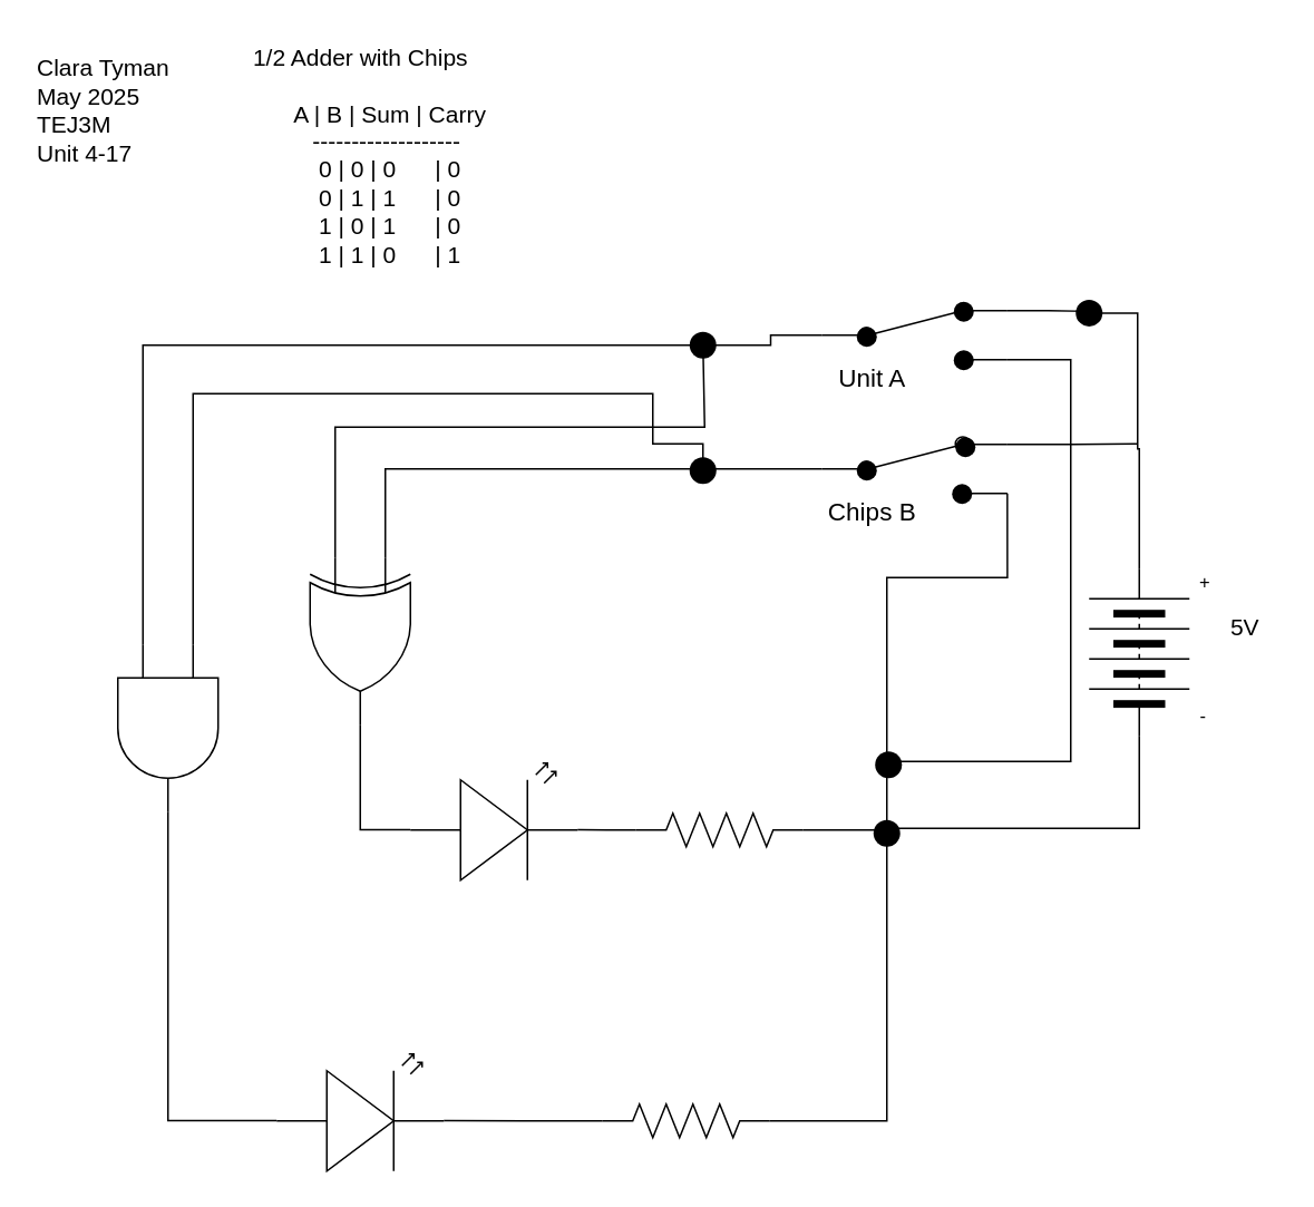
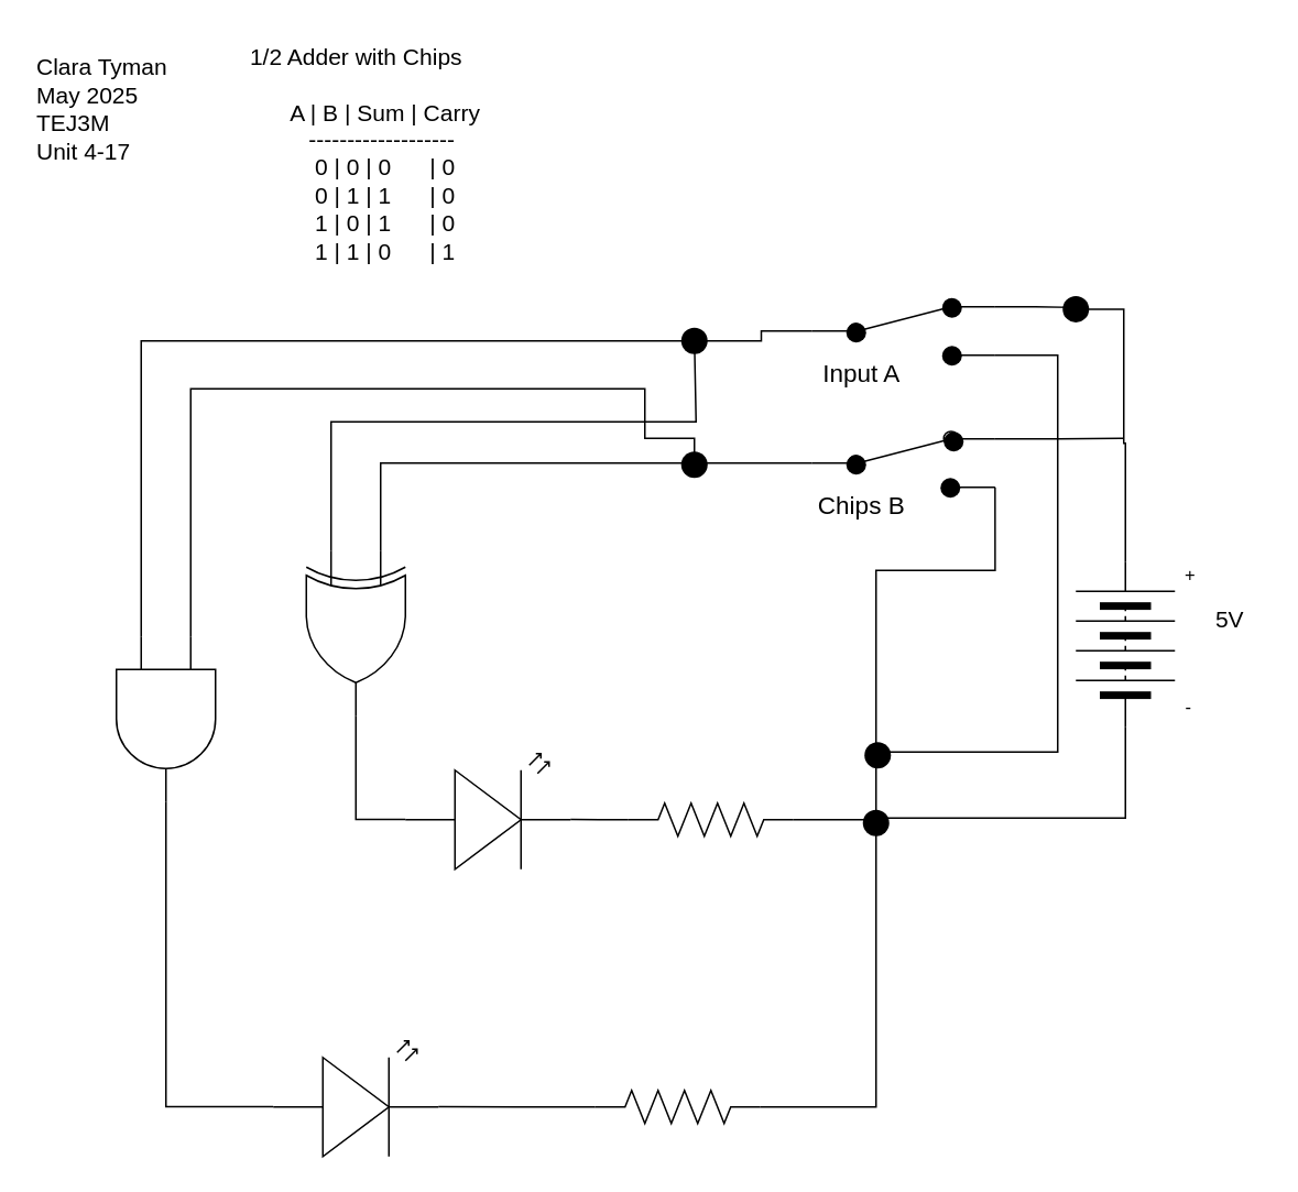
  <mxCell id="0" />
  <mxCell id="1" parent="0" />
  <mxCell id="2" style="edgeStyle=orthogonalEdgeStyle;shape=connector;curved=0;rounded=0;html=1;exitX=0;exitY=0.5;exitDx=0;exitDy=0;strokeColor=default;align=center;verticalAlign=middle;fontFamily=Helvetica;fontSize=11;fontColor=default;labelBackgroundColor=default;endArrow=none;endFill=0;" edge="1" parent="1" source="3"><mxGeometry relative="1" as="geometry"><mxPoint x="530" y="505" as="targetPoint" /><Array as="points"><mxPoint x="681" y="495" /><mxPoint x="530" y="495" /></Array></mxGeometry></mxCell>
  <mxCell id="3" value="" style="pointerEvents=1;verticalLabelPosition=bottom;shadow=0;dashed=0;align=center;html=1;verticalAlign=top;shape=mxgraph.electrical.miscellaneous.batteryStack;direction=north;" vertex="1" parent="1"><mxGeometry x="651" y="340" width="60" height="100" as="geometry" /></mxCell>
  <mxCell id="4" value="" style="verticalLabelPosition=bottom;shadow=0;dashed=0;align=center;html=1;verticalAlign=top;shape=mxgraph.electrical.opto_electronics.led_2;pointerEvents=1;rotation=0;" vertex="1" parent="1"><mxGeometry x="165" y="630" width="100" height="70" as="geometry" /></mxCell>
  <mxCell id="5" style="edgeStyle=orthogonalEdgeStyle;shape=connector;curved=0;rounded=0;html=1;exitX=1;exitY=0.12;exitDx=0;exitDy=0;strokeColor=default;align=center;verticalAlign=middle;fontFamily=Helvetica;fontSize=11;fontColor=default;labelBackgroundColor=default;endArrow=none;endFill=0;" edge="1" parent="1" source="7"><mxGeometry relative="1" as="geometry"><mxPoint x="651" y="185.75" as="targetPoint" /></mxGeometry></mxCell>
  <mxCell id="6" style="edgeStyle=orthogonalEdgeStyle;shape=connector;curved=0;rounded=0;html=1;exitX=1;exitY=0.88;exitDx=0;exitDy=0;strokeColor=default;align=center;verticalAlign=middle;fontFamily=Helvetica;fontSize=11;fontColor=default;labelBackgroundColor=default;endArrow=none;endFill=0;" edge="1" parent="1" source="7"><mxGeometry relative="1" as="geometry"><mxPoint x="530" y="455" as="targetPoint" /><Array as="points"><mxPoint x="640" y="215" /><mxPoint x="640" y="455" /></Array></mxGeometry></mxCell>
  <mxCell id="7" value="" style="html=1;shape=mxgraph.electrical.electro-mechanical.twoWaySwitch;aspect=fixed;elSwitchState=2;fontFamily=Helvetica;fontSize=11;fontColor=default;labelBackgroundColor=default;flipV=0;flipH=0;" vertex="1" parent="1"><mxGeometry x="491" y="180.75" width="111.06" height="38.5" as="geometry" /></mxCell>
- <mxCell id="8" value="&lt;font style=&quot;font-size: 15px;&quot;&gt;Unit A&lt;/font&gt;" style="text;html=1;align=center;verticalAlign=middle;resizable=0;points=[];autosize=1;strokeColor=none;fillColor=none;fontFamily=Helvetica;fontSize=11;fontColor=default;labelBackgroundColor=default;" vertex="1" parent="1"><mxGeometry x="486" y="210" width="70" height="30" as="geometry" /></mxCell>
+ <mxCell id="8" value="&lt;font style=&quot;font-size: 15px;&quot;&gt;Input A&lt;/font&gt;" style="text;html=1;align=center;verticalAlign=middle;resizable=0;points=[];autosize=1;strokeColor=none;fillColor=none;fontFamily=Helvetica;fontSize=11;fontColor=default;labelBackgroundColor=default;" vertex="1" parent="1"><mxGeometry x="486" y="210" width="70" height="30" as="geometry" /></mxCell>
  <mxCell id="9" value="&lt;font style=&quot;font-size: 14px;&quot;&gt;5V&lt;/font&gt;" style="text;html=1;align=center;verticalAlign=middle;resizable=0;points=[];autosize=1;strokeColor=none;fillColor=none;fontFamily=Helvetica;fontSize=11;fontColor=default;labelBackgroundColor=default;" vertex="1" parent="1"><mxGeometry x="724" y="360" width="40" height="30" as="geometry" /></mxCell>
  <mxCell id="10" value="Clara Tyman&#10;May 2025&#10;TEJ3M&#10;Unit 4-17" style="text;align=left;verticalAlign=middle;resizable=0;points=[];autosize=1;strokeColor=none;fillColor=none;fontFamily=Helvetica;fontSize=14;fontColor=default;labelBackgroundColor=default;flipH=1;flipV=1;rotation=0;" vertex="1" parent="1"><mxGeometry x="20" y="25" width="100" height="80" as="geometry" /></mxCell>
  <mxCell id="11" value="" style="pointerEvents=1;verticalLabelPosition=bottom;shadow=0;dashed=0;align=center;html=1;verticalAlign=top;shape=mxgraph.electrical.resistors.resistor_2;" vertex="1" parent="1"><mxGeometry x="360" y="660" width="100" height="20" as="geometry" /></mxCell>
  <mxCell id="12" value="" style="shape=waypoint;sketch=0;size=6;pointerEvents=1;points=[];fillColor=none;resizable=0;rotatable=0;perimeter=centerPerimeter;snapToPoint=1;fontFamily=Helvetica;fontSize=12;fontColor=default;labelBackgroundColor=default;strokeWidth=6;" vertex="1" parent="1"><mxGeometry x="641" y="176.75" width="20" height="20" as="geometry" /></mxCell>
  <mxCell id="13" value="&lt;div&gt;1/2 Adder with Chips&lt;/div&gt;&lt;div&gt;&lt;br&gt;&lt;/div&gt;&lt;div&gt;&amp;nbsp; &amp;nbsp; &amp;nbsp; &amp;nbsp; &amp;nbsp;A | B | Sum | Carry&lt;/div&gt;&lt;div&gt;&amp;nbsp; &amp;nbsp; &amp;nbsp; &amp;nbsp; -------------------&lt;/div&gt;&lt;div&gt;&amp;nbsp; &amp;nbsp; &amp;nbsp; &amp;nbsp; &amp;nbsp;0 | 0 | 0&amp;nbsp; &amp;nbsp; &amp;nbsp; | 0&lt;/div&gt;&lt;div&gt;&amp;nbsp; &amp;nbsp; &amp;nbsp; &amp;nbsp; &amp;nbsp;0 | 1 | 1&amp;nbsp; &amp;nbsp; &amp;nbsp; | 0&lt;/div&gt;&lt;div&gt;&amp;nbsp; &amp;nbsp; &amp;nbsp; &amp;nbsp; &amp;nbsp;1 | 0 | 1&amp;nbsp; &amp;nbsp; &amp;nbsp; | 0&lt;/div&gt;&lt;div&gt;&amp;nbsp; &amp;nbsp; &amp;nbsp; &amp;nbsp; &amp;nbsp;1 | 1 | 0&amp;nbsp; &amp;nbsp; &amp;nbsp; | 1&lt;/div&gt;&lt;div&gt;&lt;br&gt;&lt;/div&gt;" style="text;html=1;align=center;verticalAlign=middle;resizable=0;points=[];autosize=1;strokeColor=none;fillColor=none;strokeWidth=7;fontSize=14;" vertex="1" parent="1"><mxGeometry x="130" y="20.75" width="170" height="160" as="geometry" /></mxCell>
  <mxCell id="14" style="edgeStyle=orthogonalEdgeStyle;shape=connector;curved=0;rounded=0;html=1;exitX=1;exitY=0.5;exitDx=0;exitDy=0;entryX=0.492;entryY=1.062;entryDx=0;entryDy=0;entryPerimeter=0;strokeColor=default;align=center;verticalAlign=middle;fontFamily=Helvetica;fontSize=11;fontColor=default;labelBackgroundColor=default;endArrow=none;endFill=0;" edge="1" parent="1" source="3" target="12"><mxGeometry relative="1" as="geometry"><Array as="points"><mxPoint x="681" y="268" /><mxPoint x="680" y="268" /><mxPoint x="680" y="187" /></Array></mxGeometry></mxCell>
  <mxCell id="15" style="edgeStyle=orthogonalEdgeStyle;shape=connector;curved=0;rounded=0;html=1;exitX=1;exitY=0.12;exitDx=0;exitDy=0;strokeColor=default;align=center;verticalAlign=middle;fontFamily=Helvetica;fontSize=11;fontColor=default;labelBackgroundColor=default;endArrow=none;endFill=0;" edge="1" parent="1" source="16"><mxGeometry relative="1" as="geometry"><mxPoint x="680" y="265" as="targetPoint" /></mxGeometry></mxCell>
  <mxCell id="16" value="" style="html=1;shape=mxgraph.electrical.electro-mechanical.twoWaySwitch;aspect=fixed;elSwitchState=2;fontFamily=Helvetica;fontSize=11;fontColor=default;labelBackgroundColor=default;flipV=0;" vertex="1" parent="1"><mxGeometry x="491" y="260.75" width="111.06" height="38.5" as="geometry" /></mxCell>
  <mxCell id="17" value="&lt;font style=&quot;font-size: 15px;&quot;&gt;Chips B&lt;/font&gt;" style="text;html=1;align=center;verticalAlign=middle;resizable=0;points=[];autosize=1;strokeColor=none;fillColor=none;fontFamily=Helvetica;fontSize=11;fontColor=default;labelBackgroundColor=default;" vertex="1" parent="1"><mxGeometry x="486" y="290" width="70" height="30" as="geometry" /></mxCell>
  <mxCell id="18" value="+" style="text;html=1;align=center;verticalAlign=middle;resizable=0;points=[];autosize=1;strokeColor=none;fillColor=none;fontFamily=Helvetica;fontSize=11;fontColor=default;labelBackgroundColor=default;" vertex="1" parent="1"><mxGeometry x="705" y="333" width="30" height="30" as="geometry" /></mxCell>
  <mxCell id="19" value="-" style="text;html=1;align=center;verticalAlign=middle;resizable=0;points=[];autosize=1;strokeColor=none;fillColor=none;fontFamily=Helvetica;fontSize=11;fontColor=default;labelBackgroundColor=default;" vertex="1" parent="1"><mxGeometry x="704" y="413" width="30" height="30" as="geometry" /></mxCell>
  <mxCell id="20" style="edgeStyle=orthogonalEdgeStyle;shape=connector;curved=0;rounded=0;html=1;exitX=0;exitY=0.5;exitDx=0;exitDy=0;exitPerimeter=0;entryX=1;entryY=0.57;entryDx=0;entryDy=0;entryPerimeter=0;strokeColor=default;align=center;verticalAlign=middle;fontFamily=Helvetica;fontSize=11;fontColor=default;labelBackgroundColor=default;endArrow=none;endFill=0;" edge="1" parent="1" source="11" target="4"><mxGeometry relative="1" as="geometry" /></mxCell>
  <mxCell id="21" style="edgeStyle=orthogonalEdgeStyle;shape=connector;curved=0;rounded=0;html=1;exitX=0;exitY=0.57;exitDx=0;exitDy=0;exitPerimeter=0;entryX=1;entryY=0.5;entryDx=0;entryDy=0;entryPerimeter=0;strokeColor=default;align=center;verticalAlign=middle;fontFamily=Helvetica;fontSize=11;fontColor=default;labelBackgroundColor=default;endArrow=none;endFill=0;" edge="1" parent="1" source="4" target="34"><mxGeometry relative="1" as="geometry"><mxPoint x="100" y="395" as="targetPoint" /></mxGeometry></mxCell>
  <mxCell id="22" value="" style="shape=waypoint;sketch=0;size=6;pointerEvents=1;points=[];fillColor=none;resizable=0;rotatable=0;perimeter=centerPerimeter;snapToPoint=1;fontFamily=Helvetica;fontSize=9;fontColor=default;labelBackgroundColor=default;strokeWidth=4;" vertex="1" parent="1"><mxGeometry x="567" y="257" width="20" height="20" as="geometry" /></mxCell>
  <mxCell id="23" value="" style="shape=waypoint;sketch=0;size=6;pointerEvents=1;points=[];fillColor=none;resizable=0;rotatable=0;perimeter=centerPerimeter;snapToPoint=1;fontFamily=Helvetica;fontSize=9;fontColor=default;labelBackgroundColor=default;strokeWidth=4;" vertex="1" parent="1"><mxGeometry x="565" y="285" width="20" height="20" as="geometry" /></mxCell>
  <mxCell id="24" value="" style="shape=waypoint;sketch=0;size=6;pointerEvents=1;points=[];fillColor=none;resizable=0;rotatable=0;perimeter=centerPerimeter;snapToPoint=1;fontFamily=Helvetica;fontSize=9;fontColor=default;labelBackgroundColor=default;strokeWidth=4;" vertex="1" parent="1"><mxGeometry x="508" y="271" width="20" height="20" as="geometry" /></mxCell>
  <mxCell id="25" value="" style="shape=waypoint;sketch=0;size=6;pointerEvents=1;points=[];fillColor=none;resizable=0;rotatable=0;perimeter=centerPerimeter;snapToPoint=1;fontFamily=Helvetica;fontSize=9;fontColor=default;labelBackgroundColor=default;strokeWidth=4;" vertex="1" parent="1"><mxGeometry x="508" y="191" width="20" height="20" as="geometry" /></mxCell>
  <mxCell id="26" value="" style="shape=waypoint;sketch=0;size=6;pointerEvents=1;points=[];fillColor=none;resizable=0;rotatable=0;perimeter=centerPerimeter;snapToPoint=1;fontFamily=Helvetica;fontSize=9;fontColor=default;labelBackgroundColor=default;strokeWidth=4;" vertex="1" parent="1"><mxGeometry x="566" y="205" width="20" height="20" as="geometry" /></mxCell>
  <mxCell id="27" value="" style="shape=waypoint;sketch=0;size=6;pointerEvents=1;points=[];fillColor=none;resizable=0;rotatable=0;perimeter=centerPerimeter;snapToPoint=1;fontFamily=Helvetica;fontSize=9;fontColor=default;labelBackgroundColor=default;strokeWidth=4;" vertex="1" parent="1"><mxGeometry x="566" y="176" width="20" height="20" as="geometry" /></mxCell>
  <mxCell id="28" value="" style="verticalLabelPosition=bottom;shadow=0;dashed=0;align=center;html=1;verticalAlign=top;shape=mxgraph.electrical.opto_electronics.led_2;pointerEvents=1;rotation=0;" vertex="1" parent="1"><mxGeometry x="245" y="456" width="100" height="70" as="geometry" /></mxCell>
  <mxCell id="29" style="edgeStyle=orthogonalEdgeStyle;shape=connector;curved=0;rounded=0;html=1;exitX=1;exitY=0.5;exitDx=0;exitDy=0;exitPerimeter=0;strokeColor=default;align=center;verticalAlign=middle;fontFamily=Helvetica;fontSize=11;fontColor=default;labelBackgroundColor=default;endArrow=none;endFill=0;" edge="1" parent="1" source="30"><mxGeometry relative="1" as="geometry"><mxPoint x="530" y="496" as="targetPoint" /></mxGeometry></mxCell>
  <mxCell id="30" value="" style="pointerEvents=1;verticalLabelPosition=bottom;shadow=0;dashed=0;align=center;html=1;verticalAlign=top;shape=mxgraph.electrical.resistors.resistor_2;" vertex="1" parent="1"><mxGeometry x="380" y="486" width="100" height="20" as="geometry" /></mxCell>
  <mxCell id="31" style="edgeStyle=orthogonalEdgeStyle;shape=connector;curved=0;rounded=0;html=1;exitX=0;exitY=0.75;exitDx=0;exitDy=0;exitPerimeter=0;strokeColor=default;align=center;verticalAlign=middle;fontFamily=Helvetica;fontSize=11;fontColor=default;labelBackgroundColor=default;endArrow=none;endFill=0;" edge="1" parent="1" source="33"><mxGeometry relative="1" as="geometry"><mxPoint x="420" y="205" as="targetPoint" /><Array as="points"><mxPoint x="200" y="255" /><mxPoint x="421" y="255" /></Array></mxGeometry></mxCell>
  <mxCell id="32" style="edgeStyle=orthogonalEdgeStyle;shape=connector;curved=0;rounded=0;html=1;exitX=0;exitY=0.25;exitDx=0;exitDy=0;exitPerimeter=0;entryX=0;entryY=0.5;entryDx=0;entryDy=0;strokeColor=default;align=center;verticalAlign=middle;fontFamily=Helvetica;fontSize=11;fontColor=default;labelBackgroundColor=default;endArrow=none;endFill=0;" edge="1" parent="1" source="33" target="16"><mxGeometry relative="1" as="geometry" /></mxCell>
  <mxCell id="33" value="" style="verticalLabelPosition=bottom;shadow=0;dashed=0;align=center;html=1;verticalAlign=top;shape=mxgraph.electrical.logic_gates.logic_gate;operation=xor;fontFamily=Helvetica;fontSize=11;fontColor=default;labelBackgroundColor=default;rotation=90;" vertex="1" parent="1"><mxGeometry x="165" y="353" width="100" height="60" as="geometry" /></mxCell>
  <mxCell id="34" value="" style="verticalLabelPosition=bottom;shadow=0;dashed=0;align=center;html=1;verticalAlign=top;shape=mxgraph.electrical.logic_gates.logic_gate;operation=and;rotation=90;" vertex="1" parent="1"><mxGeometry x="50" y="405" width="100" height="60" as="geometry" /></mxCell>
  <mxCell id="35" style="edgeStyle=orthogonalEdgeStyle;shape=connector;curved=0;rounded=0;html=1;exitX=0;exitY=0.5;exitDx=0;exitDy=0;exitPerimeter=0;entryX=1;entryY=0.57;entryDx=0;entryDy=0;entryPerimeter=0;strokeColor=default;align=center;verticalAlign=middle;fontFamily=Helvetica;fontSize=11;fontColor=default;labelBackgroundColor=default;endArrow=none;endFill=0;" edge="1" parent="1" source="30" target="28"><mxGeometry relative="1" as="geometry" /></mxCell>
  <mxCell id="36" style="edgeStyle=orthogonalEdgeStyle;shape=connector;curved=0;rounded=0;html=1;exitX=1;exitY=0.5;exitDx=0;exitDy=0;exitPerimeter=0;entryX=0;entryY=0.57;entryDx=0;entryDy=0;entryPerimeter=0;strokeColor=default;align=center;verticalAlign=middle;fontFamily=Helvetica;fontSize=11;fontColor=default;labelBackgroundColor=default;endArrow=none;endFill=0;" edge="1" parent="1" source="33" target="28"><mxGeometry relative="1" as="geometry" /></mxCell>
  <mxCell id="37" style="edgeStyle=orthogonalEdgeStyle;shape=connector;curved=0;rounded=0;html=1;exitDx=0;exitDy=0;entryX=0;entryY=0.75;entryDx=0;entryDy=0;entryPerimeter=0;strokeColor=default;align=center;verticalAlign=middle;fontFamily=Helvetica;fontSize=11;fontColor=default;labelBackgroundColor=default;endArrow=none;endFill=0;" edge="1" parent="1" source="39" target="34"><mxGeometry relative="1" as="geometry" /></mxCell>
  <mxCell id="38" value="" style="edgeStyle=orthogonalEdgeStyle;shape=connector;curved=0;rounded=0;html=1;exitX=0;exitY=0.5;exitDx=0;exitDy=0;entryDx=0;entryDy=0;entryPerimeter=0;strokeColor=default;align=center;verticalAlign=middle;fontFamily=Helvetica;fontSize=11;fontColor=default;labelBackgroundColor=default;endArrow=none;endFill=0;" edge="1" parent="1" source="7" target="39"><mxGeometry relative="1" as="geometry"><mxPoint x="491" y="200" as="sourcePoint" /><mxPoint x="85" y="385" as="targetPoint" /></mxGeometry></mxCell>
  <mxCell id="39" value="" style="shape=waypoint;sketch=0;size=6;pointerEvents=1;points=[];fillColor=none;resizable=0;rotatable=0;perimeter=centerPerimeter;snapToPoint=1;fontFamily=Helvetica;fontSize=12;fontColor=default;labelBackgroundColor=default;strokeWidth=6;" vertex="1" parent="1"><mxGeometry x="410" y="196" width="20" height="20" as="geometry" /></mxCell>
  <mxCell id="40" value="" style="edgeStyle=orthogonalEdgeStyle;shape=connector;curved=0;rounded=0;html=1;exitX=0;exitY=0.25;exitDx=0;exitDy=0;exitPerimeter=0;strokeColor=default;align=center;verticalAlign=middle;fontFamily=Helvetica;fontSize=11;fontColor=default;labelBackgroundColor=default;endArrow=none;endFill=0;" edge="1" parent="1" source="34" target="41"><mxGeometry relative="1" as="geometry"><mxPoint x="420" y="285" as="targetPoint" /><mxPoint x="115" y="385" as="sourcePoint" /><Array as="points"><mxPoint x="115" y="235" /><mxPoint x="390" y="235" /><mxPoint x="390" y="265" /><mxPoint x="420" y="265" /></Array></mxGeometry></mxCell>
  <mxCell id="41" value="" style="shape=waypoint;sketch=0;size=6;pointerEvents=1;points=[];fillColor=none;resizable=0;rotatable=0;perimeter=centerPerimeter;snapToPoint=1;fontFamily=Helvetica;fontSize=12;fontColor=default;labelBackgroundColor=default;strokeWidth=6;" vertex="1" parent="1"><mxGeometry x="410" y="271" width="20" height="20" as="geometry" /></mxCell>
  <mxCell id="42" value="" style="shape=waypoint;sketch=0;size=6;pointerEvents=1;points=[];fillColor=none;resizable=0;rotatable=0;perimeter=centerPerimeter;snapToPoint=1;fontFamily=Helvetica;fontSize=12;fontColor=default;labelBackgroundColor=default;strokeWidth=6;" vertex="1" parent="1"><mxGeometry x="520" y="488" width="20" height="20" as="geometry" /></mxCell>
  <mxCell id="43" style="edgeStyle=orthogonalEdgeStyle;shape=connector;curved=0;rounded=0;html=1;exitX=1;exitY=0.88;exitDx=0;exitDy=0;entryX=1;entryY=0.5;entryDx=0;entryDy=0;entryPerimeter=0;strokeColor=default;align=center;verticalAlign=middle;fontFamily=Helvetica;fontSize=11;fontColor=default;labelBackgroundColor=default;endArrow=none;endFill=0;" edge="1" parent="1" source="16" target="11"><mxGeometry relative="1" as="geometry"><Array as="points"><mxPoint x="602" y="345" /><mxPoint x="530" y="345" /><mxPoint x="530" y="670" /></Array></mxGeometry></mxCell>
  <mxCell id="44" value="" style="shape=waypoint;sketch=0;size=6;pointerEvents=1;points=[];fillColor=none;resizable=0;rotatable=0;perimeter=centerPerimeter;snapToPoint=1;fontFamily=Helvetica;fontSize=12;fontColor=default;labelBackgroundColor=default;strokeWidth=6;" vertex="1" parent="1"><mxGeometry x="521" y="447" width="20" height="20" as="geometry" /></mxCell>
